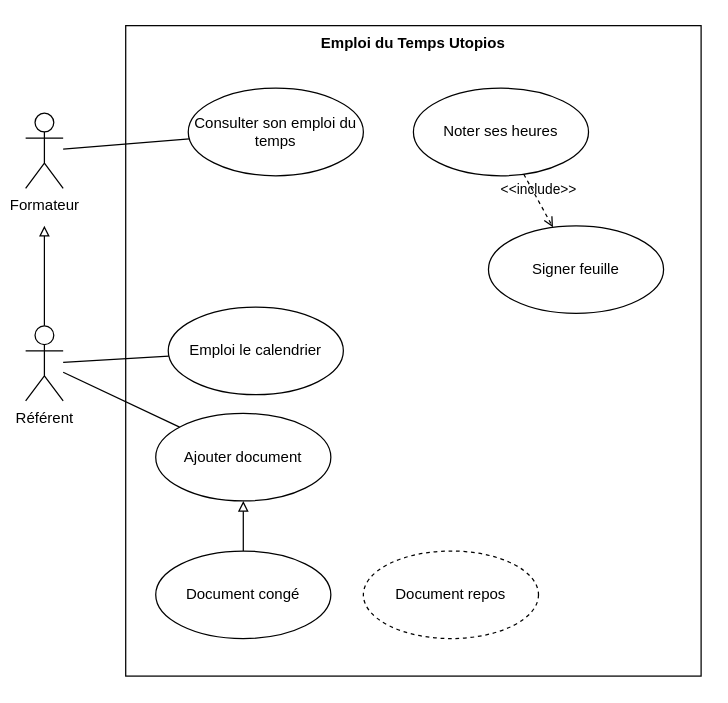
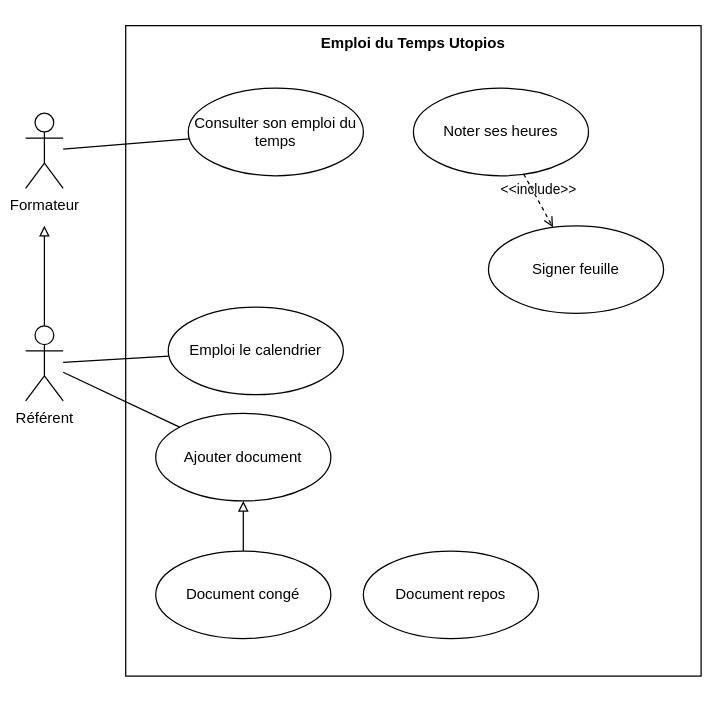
  <mxCell id="0" />
  <mxCell id="1" parent="0" />
  <mxCell id="2" value="Emploi du Temps Utopios" style="shape=rect;html=1;verticalAlign=top;fontStyle=1;whiteSpace=wrap;align=center;" vertex="1" parent="1"><mxGeometry x="100" y="20" width="460" height="520" as="geometry" /></mxCell>
  <mxCell id="3" style="rounded=0;orthogonalLoop=1;jettySize=auto;html=1;endArrow=none;endFill=0;" edge="1" parent="1" source="4" target="9"><mxGeometry relative="1" as="geometry" /></mxCell>
  <mxCell id="4" value="Formateur" style="shape=umlActor;html=1;verticalLabelPosition=bottom;verticalAlign=top;align=center;" vertex="1" parent="1"><mxGeometry x="20" y="90" width="30" height="60" as="geometry" /></mxCell>
  <mxCell id="5" style="edgeStyle=orthogonalEdgeStyle;rounded=0;orthogonalLoop=1;jettySize=auto;html=1;endArrow=block;endFill=0;" edge="1" parent="1"><mxGeometry relative="1" as="geometry"><mxPoint x="35" y="260" as="sourcePoint" /><mxPoint x="35" y="180" as="targetPoint" /></mxGeometry></mxCell>
  <mxCell id="6" style="rounded=0;orthogonalLoop=1;jettySize=auto;html=1;endArrow=none;endFill=0;" edge="1" parent="1" source="8" target="13"><mxGeometry relative="1" as="geometry" /></mxCell>
  <mxCell id="7" style="rounded=0;orthogonalLoop=1;jettySize=auto;html=1;endArrow=none;endFill=0;" edge="1" parent="1" source="8" target="14"><mxGeometry relative="1" as="geometry" /></mxCell>
  <mxCell id="8" value="Référent" style="shape=umlActor;html=1;verticalLabelPosition=bottom;verticalAlign=top;align=center;" vertex="1" parent="1"><mxGeometry x="20" y="260" width="30" height="60" as="geometry" /></mxCell>
  <mxCell id="9" value="Consulter son emploi du temps" style="ellipse;whiteSpace=wrap;html=1;" vertex="1" parent="1"><mxGeometry x="150" y="70" width="140" height="70" as="geometry" /></mxCell>
  <mxCell id="10" value="Noter ses heures" style="ellipse;whiteSpace=wrap;html=1;" vertex="1" parent="1"><mxGeometry x="330" y="70" width="140" height="70" as="geometry" /></mxCell>
  <mxCell id="11" value="&amp;lt;&amp;lt;include&amp;gt;&amp;gt;" style="html=1;verticalAlign=bottom;labelBackgroundColor=none;endArrow=open;endFill=0;dashed=1;rounded=0;" edge="1" parent="1" source="10" target="12"><mxGeometry width="160" relative="1" as="geometry"><mxPoint x="180" y="160" as="sourcePoint" /><mxPoint x="340" y="160" as="targetPoint" /></mxGeometry></mxCell>
  <mxCell id="12" value="Signer feuille" style="ellipse;whiteSpace=wrap;html=1;" vertex="1" parent="1"><mxGeometry x="390" y="180" width="140" height="70" as="geometry" /></mxCell>
  <mxCell id="13" value="Emploi le calendrier" style="ellipse;whiteSpace=wrap;html=1;" vertex="1" parent="1"><mxGeometry x="134" y="245" width="140" height="70" as="geometry" /></mxCell>
  <mxCell id="14" value="Ajouter document" style="ellipse;whiteSpace=wrap;html=1;" vertex="1" parent="1"><mxGeometry x="124" y="330" width="140" height="70" as="geometry" /></mxCell>
  <mxCell id="15" style="rounded=0;orthogonalLoop=1;jettySize=auto;html=1;endArrow=block;endFill=0;" edge="1" parent="1" source="16" target="14"><mxGeometry relative="1" as="geometry" /></mxCell>
  <mxCell id="16" value="Document congé" style="ellipse;whiteSpace=wrap;html=1;" vertex="1" parent="1"><mxGeometry x="124" y="440" width="140" height="70" as="geometry" /></mxCell>
- <mxCell id="17" value="Document repos" style="ellipse;whiteSpace=wrap;html=1;dashed=1;" vertex="1" parent="1"><mxGeometry x="290" y="440" width="140" height="70" as="geometry" /></mxCell>
+ <mxCell id="17" value="Document repos" style="ellipse;whiteSpace=wrap;html=1;" vertex="1" parent="1"><mxGeometry x="290" y="440" width="140" height="70" as="geometry" /></mxCell>
